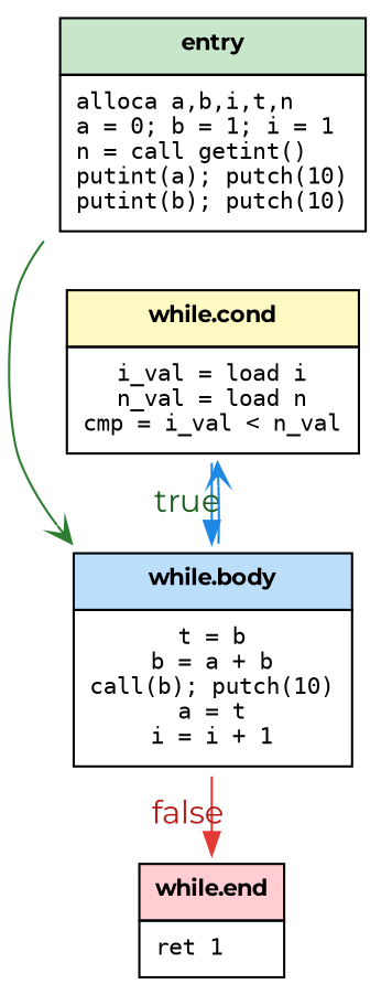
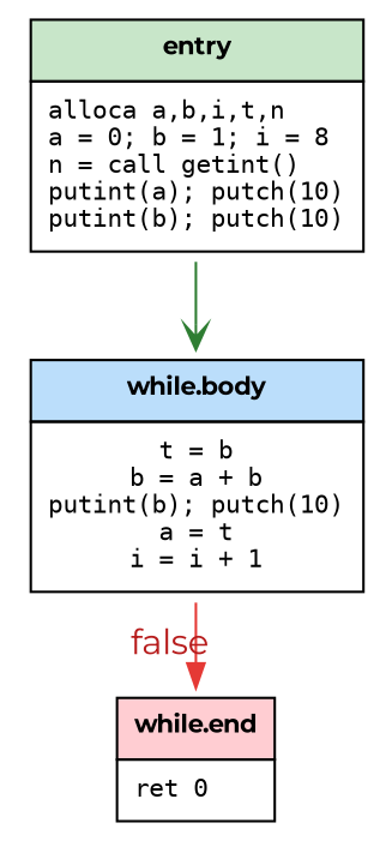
  digraph {
    bgcolor="#ffffff"
    fontname=Montserrat
    rankdir=LR
    splines=true
    node [fontname=Montserrat fontsize=10 shape=plaintext]
    edge [color="#1e88e5" fontname=Montserrat]
-   n1 [label=<     <TABLE BORDER="0" CELLBORDER="1" CELLSPACING="0" CELLPADDING="6">       <TR><TD BGCOLOR="#c8e6c9"><B>entry</B></TD></TR>       <TR><TD ALIGN="LEFT" BALIGN="LEFT"><FONT FACE="monospace">alloca a,b,i,t,n<br/>a = 0; b = 1; i = 1<br/>n = call getint()<br/>putint(a); putch(10)<br/>putint(b); putch(10)</FONT></TD></TR>     </TABLE>   >]
-   n2 [label=<     <TABLE BORDER="0" CELLBORDER="1" CELLSPACING="0" CELLPADDING="6">       <TR><TD BGCOLOR="#fff9c4"><B>while.cond</B></TD></TR>       <TR><TD ALIGN="LEFT"><FONT FACE="monospace">i_val = load i<br/>n_val = load n<br/>cmp = i_val &lt; n_val</FONT></TD></TR>     </TABLE>   >]
-   n3 [label=<     <TABLE BORDER="0" CELLBORDER="1" CELLSPACING="0" CELLPADDING="6">       <TR><TD BGCOLOR="#bbdefb"><B>while.body</B></TD></TR>       <TR><TD ALIGN="LEFT"><FONT FACE="monospace">t = b<br/>b = a + b<br/>call(b); putch(10)<br/>a = t<br/>i = i + 1</FONT></TD></TR>     </TABLE>   >]
-   n4 [label=<     <TABLE BORDER="0" CELLBORDER="1" CELLSPACING="0" CELLPADDING="6">       <TR><TD BGCOLOR="#ffcdd2"><B>while.end</B></TD></TR>       <TR><TD ALIGN="LEFT"><FONT FACE="monospace">ret 1</FONT></TD></TR>     </TABLE>   >]
+   n1 [label=<     <TABLE BORDER="0" CELLBORDER="1" CELLSPACING="0" CELLPADDING="6">       <TR><TD BGCOLOR="#c8e6c9"><B>entry</B></TD></TR>       <TR><TD ALIGN="LEFT" BALIGN="LEFT"><FONT FACE="monospace">alloca a,b,i,t,n<br/>a = 0; b = 1; i = 8<br/>n = call getint()<br/>putint(a); putch(10)<br/>putint(b); putch(10)</FONT></TD></TR>     </TABLE>   >]
+   n3 [label=<     <TABLE BORDER="0" CELLBORDER="1" CELLSPACING="0" CELLPADDING="6">       <TR><TD BGCOLOR="#bbdefb"><B>while.body</B></TD></TR>       <TR><TD ALIGN="LEFT"><FONT FACE="monospace">t = b<br/>b = a + b<br/>putint(b); putch(10)<br/>a = t<br/>i = i + 1</FONT></TD></TR>     </TABLE>   >]
+   n4 [label=<     <TABLE BORDER="0" CELLBORDER="1" CELLSPACING="0" CELLPADDING="6">       <TR><TD BGCOLOR="#ffcdd2"><B>while.end</B></TD></TR>       <TR><TD ALIGN="LEFT"><FONT FACE="monospace">ret 0</FONT></TD></TR>     </TABLE>   >]
    subgraph sub_1 {
      rank=same
      n1
-     n2
      n3
      n4
    }
    n1 -> n3 [arrowhead=vee color="#2e7d32"]
-   n2 -> n3 [fontcolor="#1b5e20" label=true]
-   n3 -> n2 [arrowhead=vee]
    n3 -> n4 [color="#e53935" fontcolor="#b71c1c" label=false]
  }
